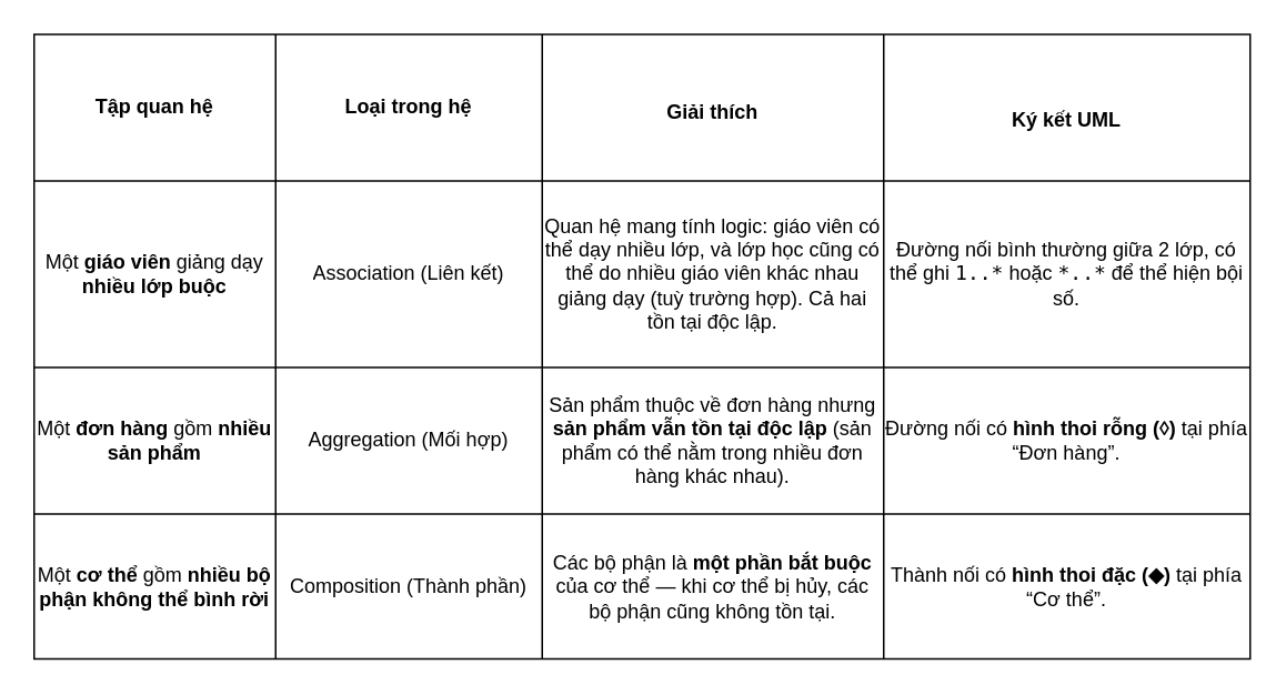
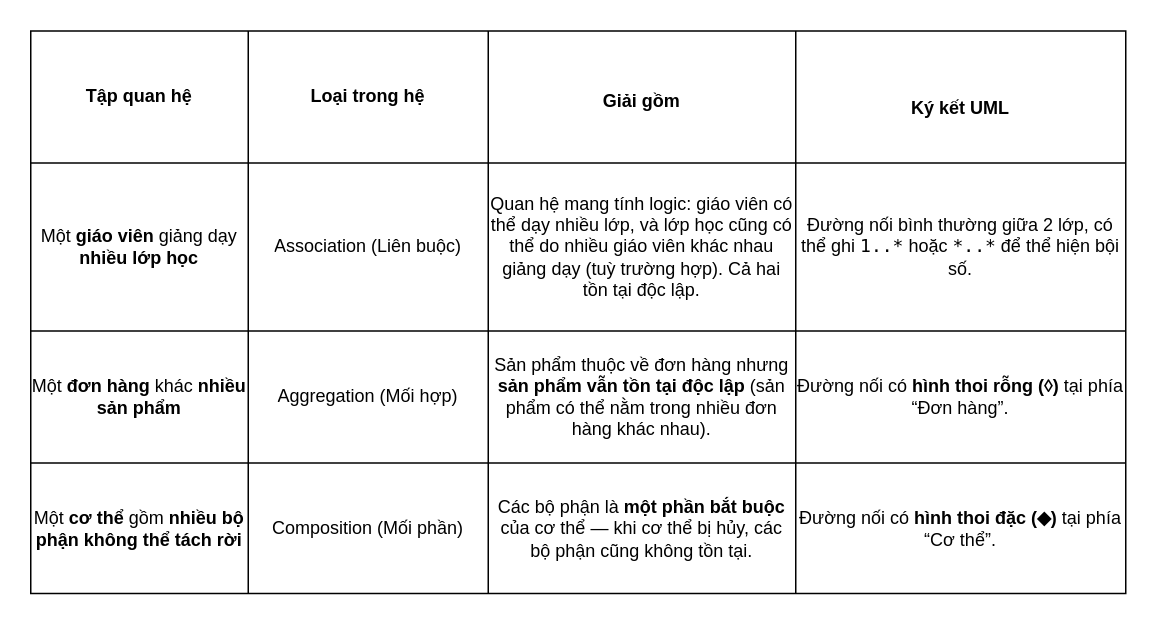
  <mxCell id="0" />
  <mxCell id="1" parent="0" />
  <mxCell id="2" value="" style="shape=table;startSize=0;container=1;collapsible=0;childLayout=tableLayout;" parent="1" vertex="1"><mxGeometry x="20" y="20" width="730" height="375" as="geometry" /></mxCell>
  <mxCell id="3" value="" style="shape=tableRow;horizontal=0;startSize=0;swimlaneHead=0;swimlaneBody=0;strokeColor=inherit;top=0;left=0;bottom=0;right=0;collapsible=0;dropTarget=0;fillColor=none;points=[[0,0.5],[1,0.5]];portConstraint=eastwest;" parent="2" vertex="1"><mxGeometry width="730" height="88" as="geometry" /></mxCell>
  <mxCell id="4" value="&lt;table class=&quot;w-fit min-w-(--thread-content-width)&quot; data-end=&quot;1122&quot; data-start=&quot;142&quot;&gt;&lt;thead data-end=&quot;215&quot; data-start=&quot;142&quot;&gt;&lt;tr data-end=&quot;215&quot; data-start=&quot;142&quot;&gt;&lt;th data-col-size=&quot;md&quot; data-end=&quot;160&quot; data-start=&quot;142&quot;&gt;&lt;strong data-end=&quot;159&quot; data-start=&quot;144&quot;&gt;Tập quan hệ&lt;/strong&gt;&lt;/th&gt;&lt;/tr&gt;&lt;/thead&gt;&lt;/table&gt;" style="shape=partialRectangle;html=1;whiteSpace=wrap;connectable=0;strokeColor=inherit;overflow=hidden;fillColor=none;top=0;left=0;bottom=0;right=0;pointerEvents=1;" parent="3" vertex="1"><mxGeometry width="145" height="88" as="geometry"><mxRectangle width="145" height="88" as="alternateBounds" /></mxGeometry></mxCell>
  <mxCell id="5" value="&lt;b&gt;Loại trong hệ&lt;/b&gt;" style="shape=partialRectangle;html=1;whiteSpace=wrap;connectable=0;strokeColor=inherit;overflow=hidden;fillColor=none;top=0;left=0;bottom=0;right=0;pointerEvents=1;" parent="3" vertex="1"><mxGeometry x="145" width="160" height="88" as="geometry"><mxRectangle width="160" height="88" as="alternateBounds" /></mxGeometry></mxCell>
- <mxCell id="6" value="&lt;table&gt;&lt;tbody&gt;&lt;tr&gt;&lt;th data-col-size=&quot;sm&quot; data-end=&quot;179&quot; data-start=&quot;160&quot;&gt;&lt;strong data-end=&quot;178&quot; data-start=&quot;162&quot;&gt;&lt;/strong&gt;&lt;/th&gt;&lt;/tr&gt;&lt;/tbody&gt;&lt;/table&gt;&lt;table&gt;&lt;tbody&gt;&lt;tr&gt;&lt;th data-col-size=&quot;lg&quot; data-end=&quot;196&quot; data-start=&quot;179&quot;&gt;&lt;strong data-end=&quot;195&quot; data-start=&quot;181&quot;&gt;Giải thích&lt;/strong&gt;&lt;/th&gt;&lt;/tr&gt;&lt;/tbody&gt;&lt;/table&gt;" style="shape=partialRectangle;html=1;whiteSpace=wrap;connectable=0;strokeColor=inherit;overflow=hidden;fillColor=none;top=0;left=0;bottom=0;right=0;pointerEvents=1;" parent="3" vertex="1"><mxGeometry x="305" width="205" height="88" as="geometry"><mxRectangle width="205" height="88" as="alternateBounds" /></mxGeometry></mxCell>
+ <mxCell id="6" value="&lt;table&gt;&lt;tbody&gt;&lt;tr&gt;&lt;th data-col-size=&quot;sm&quot; data-end=&quot;179&quot; data-start=&quot;160&quot;&gt;&lt;strong data-end=&quot;178&quot; data-start=&quot;162&quot;&gt;&lt;/strong&gt;&lt;/th&gt;&lt;/tr&gt;&lt;/tbody&gt;&lt;/table&gt;&lt;table&gt;&lt;tbody&gt;&lt;tr&gt;&lt;th data-col-size=&quot;lg&quot; data-end=&quot;196&quot; data-start=&quot;179&quot;&gt;&lt;strong data-end=&quot;195&quot; data-start=&quot;181&quot;&gt;Giải gồm&lt;/strong&gt;&lt;/th&gt;&lt;/tr&gt;&lt;/tbody&gt;&lt;/table&gt;" style="shape=partialRectangle;html=1;whiteSpace=wrap;connectable=0;strokeColor=inherit;overflow=hidden;fillColor=none;top=0;left=0;bottom=0;right=0;pointerEvents=1;" parent="3" vertex="1"><mxGeometry x="305" width="205" height="88" as="geometry"><mxRectangle width="205" height="88" as="alternateBounds" /></mxGeometry></mxCell>
  <mxCell id="7" value="&lt;b&gt;&lt;br&gt;Ký kết UML&lt;br&gt;&lt;/b&gt;" style="shape=partialRectangle;html=1;whiteSpace=wrap;connectable=0;strokeColor=inherit;overflow=hidden;fillColor=none;top=0;left=0;bottom=0;right=0;pointerEvents=1;" parent="3" vertex="1"><mxGeometry x="510" width="220" height="88" as="geometry"><mxRectangle width="220" height="88" as="alternateBounds" /></mxGeometry></mxCell>
  <mxCell id="8" value="" style="shape=tableRow;horizontal=0;startSize=0;swimlaneHead=0;swimlaneBody=0;strokeColor=inherit;top=0;left=0;bottom=0;right=0;collapsible=0;dropTarget=0;fillColor=none;points=[[0,0.5],[1,0.5]];portConstraint=eastwest;" parent="2" vertex="1"><mxGeometry y="88" width="730" height="112" as="geometry" /></mxCell>
- <mxCell id="9" value="Một &lt;strong data-end=&quot;311&quot; data-start=&quot;298&quot;&gt;giáo viên&lt;/strong&gt; giảng dạy &lt;strong data-end=&quot;339&quot; data-start=&quot;322&quot;&gt;nhiều lớp buộc&lt;/strong&gt;" style="shape=partialRectangle;html=1;whiteSpace=wrap;connectable=0;strokeColor=inherit;overflow=hidden;fillColor=none;top=0;left=0;bottom=0;right=0;pointerEvents=1;" parent="8" vertex="1"><mxGeometry width="145" height="112" as="geometry"><mxRectangle width="145" height="112" as="alternateBounds" /></mxGeometry></mxCell>
- <mxCell id="10" value="Association (Liên kết)" style="shape=partialRectangle;html=1;whiteSpace=wrap;connectable=0;strokeColor=inherit;overflow=hidden;fillColor=none;top=0;left=0;bottom=0;right=0;pointerEvents=1;" parent="8" vertex="1"><mxGeometry x="145" width="160" height="112" as="geometry"><mxRectangle width="160" height="112" as="alternateBounds" /></mxGeometry></mxCell>
+ <mxCell id="9" value="Một &lt;strong data-end=&quot;311&quot; data-start=&quot;298&quot;&gt;giáo viên&lt;/strong&gt; giảng dạy &lt;strong data-end=&quot;339&quot; data-start=&quot;322&quot;&gt;nhiều lớp học&lt;/strong&gt;" style="shape=partialRectangle;html=1;whiteSpace=wrap;connectable=0;strokeColor=inherit;overflow=hidden;fillColor=none;top=0;left=0;bottom=0;right=0;pointerEvents=1;" parent="8" vertex="1"><mxGeometry width="145" height="112" as="geometry"><mxRectangle width="145" height="112" as="alternateBounds" /></mxGeometry></mxCell>
+ <mxCell id="10" value="Association (Liên buộc)" style="shape=partialRectangle;html=1;whiteSpace=wrap;connectable=0;strokeColor=inherit;overflow=hidden;fillColor=none;top=0;left=0;bottom=0;right=0;pointerEvents=1;" parent="8" vertex="1"><mxGeometry x="145" width="160" height="112" as="geometry"><mxRectangle width="160" height="112" as="alternateBounds" /></mxGeometry></mxCell>
  <mxCell id="11" value="Quan hệ mang tính logic: giáo viên có thể dạy nhiều lớp, và lớp học cũng có thể do nhiều giáo viên khác nhau giảng dạy (tuỳ trường hợp). Cả hai tồn tại độc lập." style="shape=partialRectangle;html=1;whiteSpace=wrap;connectable=0;strokeColor=inherit;overflow=hidden;fillColor=none;top=0;left=0;bottom=0;right=0;pointerEvents=1;" parent="8" vertex="1"><mxGeometry x="305" width="205" height="112" as="geometry"><mxRectangle width="205" height="112" as="alternateBounds" /></mxGeometry></mxCell>
  <mxCell id="12" value="Đường nối bình thường giữa 2 lớp, có thể ghi &lt;code data-end=&quot;585&quot; data-start=&quot;579&quot;&gt;1..*&lt;/code&gt; hoặc &lt;code data-end=&quot;597&quot; data-start=&quot;591&quot;&gt;*..*&lt;/code&gt; để thể hiện bội số." style="shape=partialRectangle;html=1;whiteSpace=wrap;connectable=0;strokeColor=inherit;overflow=hidden;fillColor=none;top=0;left=0;bottom=0;right=0;pointerEvents=1;" parent="8" vertex="1"><mxGeometry x="510" width="220" height="112" as="geometry"><mxRectangle width="220" height="112" as="alternateBounds" /></mxGeometry></mxCell>
  <mxCell id="13" value="" style="shape=tableRow;horizontal=0;startSize=0;swimlaneHead=0;swimlaneBody=0;strokeColor=inherit;top=0;left=0;bottom=0;right=0;collapsible=0;dropTarget=0;fillColor=none;points=[[0,0.5],[1,0.5]];portConstraint=eastwest;" parent="2" vertex="1"><mxGeometry y="200" width="730" height="88" as="geometry" /></mxCell>
- <mxCell id="14" value="Một &lt;strong data-end=&quot;638&quot; data-start=&quot;626&quot;&gt;đơn hàng&lt;/strong&gt; gồm &lt;strong data-end=&quot;661&quot; data-start=&quot;643&quot;&gt;nhiều sản phẩm&lt;/strong&gt;" style="shape=partialRectangle;html=1;whiteSpace=wrap;connectable=0;strokeColor=inherit;overflow=hidden;fillColor=none;top=0;left=0;bottom=0;right=0;pointerEvents=1;" parent="13" vertex="1"><mxGeometry width="145" height="88" as="geometry"><mxRectangle width="145" height="88" as="alternateBounds" /></mxGeometry></mxCell>
+ <mxCell id="14" value="Một &lt;strong data-end=&quot;638&quot; data-start=&quot;626&quot;&gt;đơn hàng&lt;/strong&gt; khác &lt;strong data-end=&quot;661&quot; data-start=&quot;643&quot;&gt;nhiều sản phẩm&lt;/strong&gt;" style="shape=partialRectangle;html=1;whiteSpace=wrap;connectable=0;strokeColor=inherit;overflow=hidden;fillColor=none;top=0;left=0;bottom=0;right=0;pointerEvents=1;" parent="13" vertex="1"><mxGeometry width="145" height="88" as="geometry"><mxRectangle width="145" height="88" as="alternateBounds" /></mxGeometry></mxCell>
  <mxCell id="15" value="Aggregation (Mối hợp)" style="shape=partialRectangle;html=1;whiteSpace=wrap;connectable=0;strokeColor=inherit;overflow=hidden;fillColor=none;top=0;left=0;bottom=0;right=0;pointerEvents=1;" parent="13" vertex="1"><mxGeometry x="145" width="160" height="88" as="geometry"><mxRectangle width="160" height="88" as="alternateBounds" /></mxGeometry></mxCell>
  <mxCell id="16" value="Sản phẩm thuộc về đơn hàng nhưng &lt;strong data-end=&quot;757&quot; data-start=&quot;725&quot;&gt;sản phẩm vẫn tồn tại độc lập&lt;/strong&gt; (sản phẩm có thể nằm trong nhiều đơn hàng khác nhau)." style="shape=partialRectangle;html=1;whiteSpace=wrap;connectable=0;strokeColor=inherit;overflow=hidden;fillColor=none;top=0;left=0;bottom=0;right=0;pointerEvents=1;" parent="13" vertex="1"><mxGeometry x="305" width="205" height="88" as="geometry"><mxRectangle width="205" height="88" as="alternateBounds" /></mxGeometry></mxCell>
  <mxCell id="17" value="Đường nối có &lt;strong data-end=&quot;849&quot; data-start=&quot;827&quot;&gt;hình thoi rỗng (◊)&lt;/strong&gt; tại phía “Đơn hàng”." style="shape=partialRectangle;html=1;whiteSpace=wrap;connectable=0;strokeColor=inherit;overflow=hidden;fillColor=none;top=0;left=0;bottom=0;right=0;pointerEvents=1;" parent="13" vertex="1"><mxGeometry x="510" width="220" height="88" as="geometry"><mxRectangle width="220" height="88" as="alternateBounds" /></mxGeometry></mxCell>
  <mxCell id="18" value="" style="shape=tableRow;horizontal=0;startSize=0;swimlaneHead=0;swimlaneBody=0;strokeColor=inherit;top=0;left=0;bottom=0;right=0;collapsible=0;dropTarget=0;fillColor=none;points=[[0,0.5],[1,0.5]];portConstraint=eastwest;" parent="2" vertex="1"><mxGeometry y="288" width="730" height="87" as="geometry" /></mxCell>
- <mxCell id="19" value="Một &lt;strong data-end=&quot;889&quot; data-start=&quot;879&quot;&gt;cơ thể&lt;/strong&gt; gồm &lt;strong data-end=&quot;930&quot; data-start=&quot;894&quot;&gt;nhiều bộ phận không thể bình rời&lt;/strong&gt;" style="shape=partialRectangle;html=1;whiteSpace=wrap;connectable=0;strokeColor=inherit;overflow=hidden;fillColor=none;top=0;left=0;bottom=0;right=0;pointerEvents=1;" parent="18" vertex="1"><mxGeometry width="145" height="87" as="geometry"><mxRectangle width="145" height="87" as="alternateBounds" /></mxGeometry></mxCell>
- <mxCell id="20" value="Composition (Thành phần)" style="shape=partialRectangle;html=1;whiteSpace=wrap;connectable=0;strokeColor=inherit;overflow=hidden;fillColor=none;top=0;left=0;bottom=0;right=0;pointerEvents=1;" parent="18" vertex="1"><mxGeometry x="145" width="160" height="87" as="geometry"><mxRectangle width="160" height="87" as="alternateBounds" /></mxGeometry></mxCell>
+ <mxCell id="19" value="Một &lt;strong data-end=&quot;889&quot; data-start=&quot;879&quot;&gt;cơ thể&lt;/strong&gt; gồm &lt;strong data-end=&quot;930&quot; data-start=&quot;894&quot;&gt;nhiều bộ phận không thể tách rời&lt;/strong&gt;" style="shape=partialRectangle;html=1;whiteSpace=wrap;connectable=0;strokeColor=inherit;overflow=hidden;fillColor=none;top=0;left=0;bottom=0;right=0;pointerEvents=1;" parent="18" vertex="1"><mxGeometry width="145" height="87" as="geometry"><mxRectangle width="145" height="87" as="alternateBounds" /></mxGeometry></mxCell>
+ <mxCell id="20" value="Composition (Mối phần)" style="shape=partialRectangle;html=1;whiteSpace=wrap;connectable=0;strokeColor=inherit;overflow=hidden;fillColor=none;top=0;left=0;bottom=0;right=0;pointerEvents=1;" parent="18" vertex="1"><mxGeometry x="145" width="160" height="87" as="geometry"><mxRectangle width="160" height="87" as="alternateBounds" /></mxGeometry></mxCell>
  <mxCell id="21" value="Các bộ phận là &lt;strong data-end=&quot;1000&quot; data-start=&quot;979&quot;&gt;một phần bắt buộc&lt;/strong&gt; của cơ thể — khi cơ thể bị hủy, các bộ phận cũng không tồn tại." style="shape=partialRectangle;html=1;whiteSpace=wrap;connectable=0;strokeColor=inherit;overflow=hidden;fillColor=none;top=0;left=0;bottom=0;right=0;pointerEvents=1;" parent="18" vertex="1"><mxGeometry x="305" width="205" height="87" as="geometry"><mxRectangle width="205" height="87" as="alternateBounds" /></mxGeometry></mxCell>
- <mxCell id="22" value="Thành nối có &lt;strong data-end=&quot;1101&quot; data-start=&quot;1080&quot;&gt;hình thoi đặc (◆)&lt;/strong&gt; tại phía “Cơ thể”." style="shape=partialRectangle;html=1;whiteSpace=wrap;connectable=0;strokeColor=inherit;overflow=hidden;fillColor=none;top=0;left=0;bottom=0;right=0;pointerEvents=1;" parent="18" vertex="1"><mxGeometry x="510" width="220" height="87" as="geometry"><mxRectangle width="220" height="87" as="alternateBounds" /></mxGeometry></mxCell>
+ <mxCell id="22" value="Đường nối có &lt;strong data-end=&quot;1101&quot; data-start=&quot;1080&quot;&gt;hình thoi đặc (◆)&lt;/strong&gt; tại phía “Cơ thể”." style="shape=partialRectangle;html=1;whiteSpace=wrap;connectable=0;strokeColor=inherit;overflow=hidden;fillColor=none;top=0;left=0;bottom=0;right=0;pointerEvents=1;" parent="18" vertex="1"><mxGeometry x="510" width="220" height="87" as="geometry"><mxRectangle width="220" height="87" as="alternateBounds" /></mxGeometry></mxCell>
